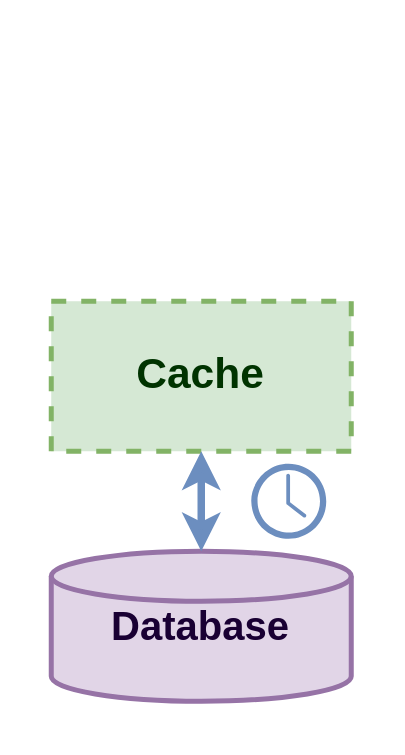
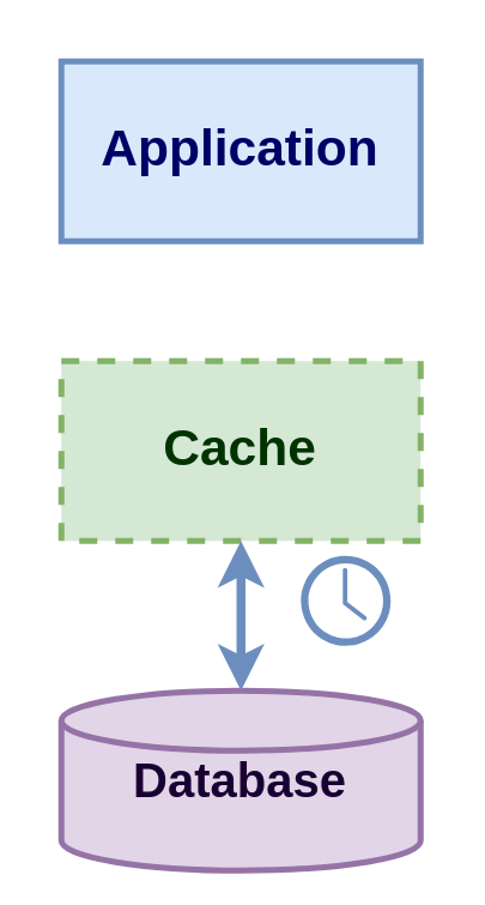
  <mxCell id="0" />
  <mxCell id="1" parent="0" />
+ <mxCell id="2" value="&lt;font size=&quot;1&quot; color=&quot;#000066&quot;&gt;&lt;b style=&quot;font-size: 17px&quot;&gt;Application&lt;/b&gt;&lt;/font&gt;" style="rounded=0;whiteSpace=wrap;html=1;strokeWidth=2;fillColor=#dae8fc;strokeColor=#6c8ebf;" parent="1" vertex="1"><mxGeometry x="20" y="20" width="120" height="60" as="geometry" /></mxCell>
  <mxCell id="3" value="&lt;font size=&quot;1&quot; color=&quot;#003300&quot;&gt;&lt;b style=&quot;font-size: 17px&quot;&gt;Cache&lt;/b&gt;&lt;/font&gt;" style="rounded=0;whiteSpace=wrap;html=1;strokeWidth=2;fillColor=#d5e8d4;strokeColor=#82b366;dashed=1;" parent="1" vertex="1"><mxGeometry x="20" y="120" width="120" height="60" as="geometry" /></mxCell>
- <mxCell id="4" value="&lt;font style=&quot;font-size: 16px&quot; color=&quot;#190033&quot;&gt;&lt;b&gt;Database&lt;/b&gt;&lt;/font&gt;" style="strokeWidth=2;html=1;shape=mxgraph.flowchart.database;whiteSpace=wrap;fillColor=#e1d5e7;strokeColor=#9673a6;" parent="1" vertex="1"><mxGeometry x="20" y="220" width="120" height="60" as="geometry" /></mxCell>
+ <mxCell id="4" value="&lt;font style=&quot;font-size: 16px&quot; color=&quot;#190033&quot;&gt;&lt;b&gt;Database&lt;/b&gt;&lt;/font&gt;" style="strokeWidth=2;html=1;shape=mxgraph.flowchart.database;whiteSpace=wrap;fillColor=#e1d5e7;strokeColor=#9673a6;" parent="1" vertex="1"><mxGeometry x="20" y="230" width="120" height="60" as="geometry" /></mxCell>
  <mxCell id="5" value="" style="endArrow=classic;startArrow=classic;html=1;shadow=0;strokeWidth=3;entryX=0.5;entryY=1;entryDx=0;entryDy=0;exitX=0.5;exitY=0;exitDx=0;exitDy=0;exitPerimeter=0;fillColor=#dae8fc;strokeColor=#6c8ebf;" edge="1" parent="1" source="4" target="3"><mxGeometry width="50" height="50" relative="1" as="geometry"><mxPoint x="20" y="350" as="sourcePoint" /><mxPoint x="70" y="300" as="targetPoint" /></mxGeometry></mxCell>
  <mxCell id="6" value="" style="pointerEvents=1;shadow=0;dashed=0;html=1;strokeColor=none;fillColor=#6C8EBF;labelPosition=center;verticalLabelPosition=bottom;verticalAlign=top;outlineConnect=0;align=center;shape=mxgraph.office.concepts.clock;" vertex="1" parent="1"><mxGeometry x="100" y="185" width="30" height="30" as="geometry" /></mxCell>
